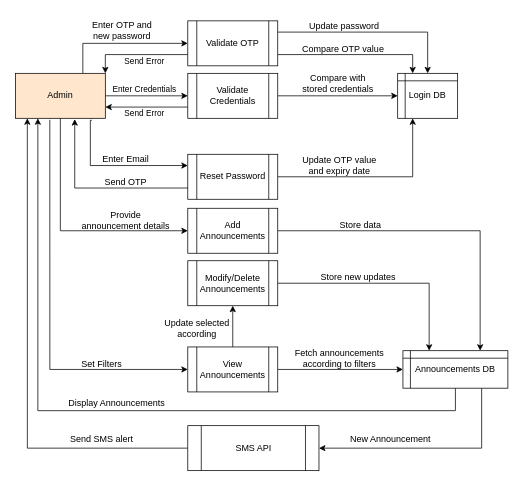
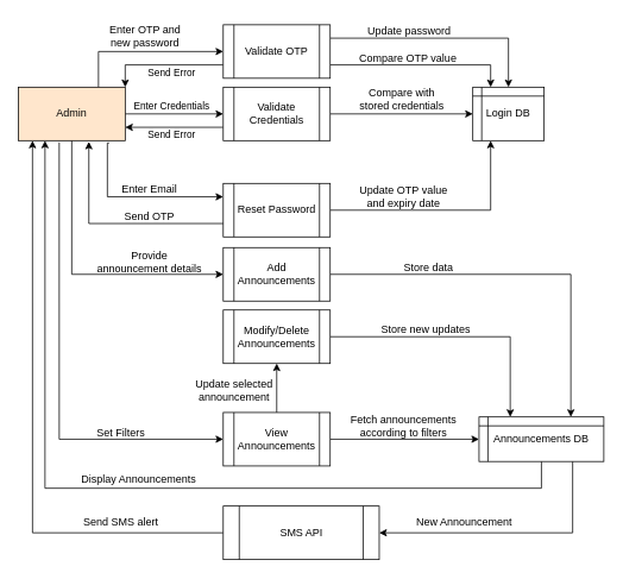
  <mxCell id="0" />
  <mxCell id="1" parent="0" />
  <mxCell id="2" value="" style="edgeStyle=orthogonalEdgeStyle;rounded=0;orthogonalLoop=1;jettySize=auto;html=1;" parent="1" source="8" target="11" edge="1"><mxGeometry relative="1" as="geometry" /></mxCell>
  <mxCell id="3" value="Enter Credentials" style="edgeLabel;html=1;align=center;verticalAlign=middle;resizable=0;points=[];" parent="2" vertex="1" connectable="0"><mxGeometry x="-0.208" relative="1" as="geometry"><mxPoint x="7" y="-10" as="offset" /></mxGeometry></mxCell>
  <mxCell id="4" style="edgeStyle=orthogonalEdgeStyle;rounded=0;orthogonalLoop=1;jettySize=auto;html=1;exitX=0.85;exitY=1.044;exitDx=0;exitDy=0;entryX=0;entryY=0.25;entryDx=0;entryDy=0;exitPerimeter=0;" parent="1" source="8" target="15" edge="1"><mxGeometry relative="1" as="geometry"><Array as="points"><mxPoint x="120" y="160" /><mxPoint x="120" y="220" /></Array></mxGeometry></mxCell>
  <mxCell id="5" style="edgeStyle=orthogonalEdgeStyle;rounded=0;orthogonalLoop=1;jettySize=auto;html=1;exitX=0.75;exitY=0;exitDx=0;exitDy=0;entryX=0;entryY=0.5;entryDx=0;entryDy=0;" parent="1" source="8" target="21" edge="1"><mxGeometry relative="1" as="geometry" /></mxCell>
  <mxCell id="6" style="edgeStyle=orthogonalEdgeStyle;rounded=0;orthogonalLoop=1;jettySize=auto;html=1;exitX=0.383;exitY=1.033;exitDx=0;exitDy=0;entryX=0;entryY=0.5;entryDx=0;entryDy=0;exitPerimeter=0;" parent="1" source="8" target="31" edge="1"><mxGeometry relative="1" as="geometry"><Array as="points"><mxPoint x="66" y="492" /></Array></mxGeometry></mxCell>
  <mxCell id="7" style="edgeStyle=orthogonalEdgeStyle;rounded=0;orthogonalLoop=1;jettySize=auto;html=1;entryX=0;entryY=0.5;entryDx=0;entryDy=0;exitX=0.5;exitY=1;exitDx=0;exitDy=0;" edge="1" parent="1" source="8" target="43"><mxGeometry relative="1" as="geometry" /></mxCell>
  <mxCell id="8" value="Admin" style="rounded=0;whiteSpace=wrap;html=1;fillColor=#ffe6cc;" parent="1" vertex="1"><mxGeometry x="20" y="97" width="120" height="60" as="geometry" /></mxCell>
  <mxCell id="9" style="edgeStyle=orthogonalEdgeStyle;rounded=0;orthogonalLoop=1;jettySize=auto;html=1;exitX=1;exitY=0.5;exitDx=0;exitDy=0;entryX=0;entryY=0.5;entryDx=0;entryDy=0;" parent="1" source="11" target="12" edge="1"><mxGeometry relative="1" as="geometry" /></mxCell>
  <mxCell id="10" style="edgeStyle=orthogonalEdgeStyle;rounded=0;orthogonalLoop=1;jettySize=auto;html=1;exitX=0;exitY=0.75;exitDx=0;exitDy=0;entryX=1;entryY=0.75;entryDx=0;entryDy=0;" parent="1" source="11" target="8" edge="1"><mxGeometry relative="1" as="geometry" /></mxCell>
  <mxCell id="11" value="Validate Credentials" style="shape=process;whiteSpace=wrap;html=1;backgroundOutline=1;rounded=0;" parent="1" vertex="1"><mxGeometry x="250" y="97" width="120" height="60" as="geometry" /></mxCell>
  <mxCell id="12" value="Login DB" style="shape=internalStorage;whiteSpace=wrap;html=1;backgroundOutline=1;dx=10;dy=10;" parent="1" vertex="1"><mxGeometry x="530" y="97" width="80" height="60" as="geometry" /></mxCell>
  <mxCell id="13" value="Compare with &lt;br&gt;stored credentials" style="text;html=1;align=center;verticalAlign=middle;resizable=0;points=[];autosize=1;strokeColor=none;fillColor=none;" parent="1" vertex="1"><mxGeometry x="390" y="91" width="120" height="40" as="geometry" /></mxCell>
  <mxCell id="14" style="edgeStyle=orthogonalEdgeStyle;rounded=0;orthogonalLoop=1;jettySize=auto;html=1;exitX=1;exitY=0.5;exitDx=0;exitDy=0;entryX=0.25;entryY=1;entryDx=0;entryDy=0;" parent="1" source="15" target="12" edge="1"><mxGeometry relative="1" as="geometry"><mxPoint x="550" y="177" as="targetPoint" /></mxGeometry></mxCell>
  <mxCell id="15" value="Reset Password" style="shape=process;whiteSpace=wrap;html=1;backgroundOutline=1;rounded=0;" parent="1" vertex="1"><mxGeometry x="250" y="205" width="120" height="60" as="geometry" /></mxCell>
  <mxCell id="16" value="Update OTP value &lt;br&gt;and expiry date" style="text;html=1;align=center;verticalAlign=middle;resizable=0;points=[];autosize=1;strokeColor=none;fillColor=none;" parent="1" vertex="1"><mxGeometry x="392" y="200" width="120" height="40" as="geometry" /></mxCell>
  <mxCell id="17" style="edgeStyle=orthogonalEdgeStyle;rounded=0;orthogonalLoop=1;jettySize=auto;html=1;exitX=1;exitY=0.25;exitDx=0;exitDy=0;entryX=0.5;entryY=0;entryDx=0;entryDy=0;" parent="1" source="21" target="12" edge="1"><mxGeometry relative="1" as="geometry" /></mxCell>
  <mxCell id="18" style="edgeStyle=orthogonalEdgeStyle;rounded=0;orthogonalLoop=1;jettySize=auto;html=1;exitX=1;exitY=0.75;exitDx=0;exitDy=0;entryX=0.25;entryY=0;entryDx=0;entryDy=0;" parent="1" source="21" target="12" edge="1"><mxGeometry relative="1" as="geometry" /></mxCell>
  <mxCell id="19" style="edgeStyle=orthogonalEdgeStyle;rounded=0;orthogonalLoop=1;jettySize=auto;html=1;exitX=0;exitY=0.75;exitDx=0;exitDy=0;entryX=1;entryY=0;entryDx=0;entryDy=0;" parent="1" source="21" target="8" edge="1"><mxGeometry relative="1" as="geometry" /></mxCell>
  <mxCell id="20" value="Send Error" style="edgeLabel;html=1;align=center;verticalAlign=middle;resizable=0;points=[];" parent="19" vertex="1" connectable="0"><mxGeometry x="0.16" y="3" relative="1" as="geometry"><mxPoint x="19" y="5" as="offset" /></mxGeometry></mxCell>
  <mxCell id="21" value="Validate OTP" style="shape=process;whiteSpace=wrap;html=1;backgroundOutline=1;rounded=0;" parent="1" vertex="1"><mxGeometry x="250" y="27" width="120" height="60" as="geometry" /></mxCell>
  <mxCell id="22" style="edgeStyle=orthogonalEdgeStyle;rounded=0;orthogonalLoop=1;jettySize=auto;html=1;exitX=0;exitY=0.75;exitDx=0;exitDy=0;entryX=0.66;entryY=1.019;entryDx=0;entryDy=0;entryPerimeter=0;" parent="1" source="15" target="8" edge="1"><mxGeometry relative="1" as="geometry" /></mxCell>
  <mxCell id="23" value="Send OTP" style="text;html=1;align=center;verticalAlign=middle;resizable=0;points=[];autosize=1;strokeColor=none;fillColor=none;" parent="1" vertex="1"><mxGeometry x="127" y="227" width="80" height="30" as="geometry" /></mxCell>
  <mxCell id="24" value="Enter Email" style="text;html=1;align=center;verticalAlign=middle;resizable=0;points=[];autosize=1;strokeColor=none;fillColor=none;" parent="1" vertex="1"><mxGeometry x="122" y="197" width="90" height="30" as="geometry" /></mxCell>
  <mxCell id="25" value="Enter OTP and &lt;br&gt;new password" style="text;html=1;align=center;verticalAlign=middle;resizable=0;points=[];autosize=1;strokeColor=none;fillColor=none;" parent="1" vertex="1"><mxGeometry x="112" y="20" width="100" height="40" as="geometry" /></mxCell>
  <mxCell id="26" value="Update password&amp;nbsp;" style="text;html=1;align=center;verticalAlign=middle;resizable=0;points=[];autosize=1;strokeColor=none;fillColor=none;" parent="1" vertex="1"><mxGeometry x="400" y="20" width="120" height="30" as="geometry" /></mxCell>
  <mxCell id="27" value="Compare OTP value" style="text;html=1;align=center;verticalAlign=middle;resizable=0;points=[];autosize=1;strokeColor=none;fillColor=none;" parent="1" vertex="1"><mxGeometry x="392" y="50" width="130" height="30" as="geometry" /></mxCell>
  <mxCell id="28" value="Send Error" style="edgeLabel;html=1;align=center;verticalAlign=middle;resizable=0;points=[];" parent="1" vertex="1" connectable="0"><mxGeometry x="191.999" y="150" as="geometry" /></mxCell>
  <mxCell id="29" style="edgeStyle=orthogonalEdgeStyle;rounded=0;orthogonalLoop=1;jettySize=auto;html=1;exitX=1;exitY=0.5;exitDx=0;exitDy=0;entryX=0;entryY=0.5;entryDx=0;entryDy=0;" parent="1" source="31" target="35" edge="1"><mxGeometry relative="1" as="geometry" /></mxCell>
  <mxCell id="30" style="edgeStyle=orthogonalEdgeStyle;rounded=0;orthogonalLoop=1;jettySize=auto;html=1;entryX=0.5;entryY=1;entryDx=0;entryDy=0;" edge="1" parent="1" source="31" target="45"><mxGeometry relative="1" as="geometry" /></mxCell>
  <mxCell id="31" value="View Announcements" style="shape=process;whiteSpace=wrap;html=1;backgroundOutline=1;rounded=0;" parent="1" vertex="1"><mxGeometry x="250" y="462" width="120" height="60" as="geometry" /></mxCell>
  <mxCell id="32" value="Set Filters" style="text;html=1;align=center;verticalAlign=middle;resizable=0;points=[];autosize=1;strokeColor=none;fillColor=none;" parent="1" vertex="1"><mxGeometry x="95" y="470" width="80" height="30" as="geometry" /></mxCell>
  <mxCell id="33" style="edgeStyle=orthogonalEdgeStyle;rounded=0;orthogonalLoop=1;jettySize=auto;html=1;exitX=0.5;exitY=1;exitDx=0;exitDy=0;entryX=0.25;entryY=1;entryDx=0;entryDy=0;" parent="1" source="35" target="8" edge="1"><mxGeometry relative="1" as="geometry"><mxPoint x="50" y="197" as="targetPoint" /><Array as="points"><mxPoint x="607" y="547" /><mxPoint x="50" y="547" /></Array></mxGeometry></mxCell>
  <mxCell id="34" style="edgeStyle=orthogonalEdgeStyle;rounded=0;orthogonalLoop=1;jettySize=auto;html=1;exitX=0.75;exitY=1;exitDx=0;exitDy=0;entryX=1;entryY=0.5;entryDx=0;entryDy=0;" parent="1" source="35" target="39" edge="1"><mxGeometry relative="1" as="geometry"><mxPoint x="405" y="622" as="targetPoint" /></mxGeometry></mxCell>
  <mxCell id="35" value="Announcements DB" style="shape=internalStorage;whiteSpace=wrap;html=1;backgroundOutline=1;dx=10;dy=10;" parent="1" vertex="1"><mxGeometry x="537" y="467" width="140" height="50" as="geometry" /></mxCell>
  <mxCell id="36" value="Display Announcements" style="text;html=1;align=center;verticalAlign=middle;resizable=0;points=[];autosize=1;strokeColor=none;fillColor=none;" parent="1" vertex="1"><mxGeometry x="80" y="522" width="150" height="30" as="geometry" /></mxCell>
  <mxCell id="37" value="Fetch announcements &lt;br&gt;according to filters" style="text;html=1;align=center;verticalAlign=middle;resizable=0;points=[];autosize=1;strokeColor=none;fillColor=none;" parent="1" vertex="1"><mxGeometry x="382" y="457" width="140" height="40" as="geometry" /></mxCell>
  <mxCell id="38" style="edgeStyle=orthogonalEdgeStyle;rounded=0;orthogonalLoop=1;jettySize=auto;html=1;exitX=0;exitY=0.5;exitDx=0;exitDy=0;entryX=0.133;entryY=1;entryDx=0;entryDy=0;entryPerimeter=0;" parent="1" source="39" target="8" edge="1"><mxGeometry relative="1" as="geometry"><mxPoint x="30" y="167" as="targetPoint" /><Array as="points"><mxPoint x="36" y="597" /></Array></mxGeometry></mxCell>
  <mxCell id="39" value="SMS API" style="shape=process;whiteSpace=wrap;html=1;backgroundOutline=1;rounded=0;" parent="1" vertex="1"><mxGeometry x="250" y="567" width="175" height="60" as="geometry" /></mxCell>
  <mxCell id="40" value="New Announcement" style="text;html=1;align=center;verticalAlign=middle;resizable=0;points=[];autosize=1;strokeColor=none;fillColor=none;" parent="1" vertex="1"><mxGeometry x="455" y="570" width="130" height="30" as="geometry" /></mxCell>
  <mxCell id="41" value="Send SMS alert" style="text;html=1;align=center;verticalAlign=middle;resizable=0;points=[];autosize=1;strokeColor=none;fillColor=none;" parent="1" vertex="1"><mxGeometry x="80" y="570" width="110" height="30" as="geometry" /></mxCell>
  <mxCell id="42" style="edgeStyle=orthogonalEdgeStyle;rounded=0;orthogonalLoop=1;jettySize=auto;html=1;exitX=1;exitY=0.5;exitDx=0;exitDy=0;" edge="1" parent="1" source="43" target="35"><mxGeometry relative="1" as="geometry"><Array as="points"><mxPoint x="640" y="307" /></Array></mxGeometry></mxCell>
  <mxCell id="43" value="Add Announcements&lt;span style=&quot;color: rgba(0, 0, 0, 0); font-family: monospace; font-size: 0px; text-align: start; text-wrap: nowrap;&quot;&gt;%3CmxGraphModel%3E%3Croot%3E%3CmxCell%20id%3D%220%22%2F%3E%3CmxCell%20id%3D%221%22%20parent%3D%220%22%2F%3E%3CmxCell%20id%3D%222%22%20value%3D%22Reset%20Password%22%20style%3D%22shape%3Dprocess%3BwhiteSpace%3Dwrap%3Bhtml%3D1%3BbackgroundOutline%3D1%3Brounded%3D0%3B%22%20vertex%3D%221%22%20parent%3D%221%22%3E%3CmxGeometry%20x%3D%22350%22%20y%3D%22198%22%20width%3D%22120%22%20height%3D%2260%22%20as%3D%22geometry%22%2F%3E%3C%2FmxCell%3E%3C%2Froot%3E%3C%2FmxGraphModel%3Es&lt;/span&gt;" style="shape=process;whiteSpace=wrap;html=1;backgroundOutline=1;rounded=0;" vertex="1" parent="1"><mxGeometry x="250" y="277" width="120" height="60" as="geometry" /></mxCell>
  <mxCell id="44" style="edgeStyle=orthogonalEdgeStyle;rounded=0;orthogonalLoop=1;jettySize=auto;html=1;exitX=1;exitY=0.5;exitDx=0;exitDy=0;entryX=0.25;entryY=0;entryDx=0;entryDy=0;" edge="1" parent="1" source="45" target="35"><mxGeometry relative="1" as="geometry" /></mxCell>
  <mxCell id="45" value="Modify/Delete Announcements" style="shape=process;whiteSpace=wrap;html=1;backgroundOutline=1;rounded=0;" vertex="1" parent="1"><mxGeometry x="250" y="347" width="120" height="60" as="geometry" /></mxCell>
  <mxCell id="46" value="Provide &lt;br&gt;announcement details" style="text;html=1;align=center;verticalAlign=middle;resizable=0;points=[];autosize=1;strokeColor=none;fillColor=none;" vertex="1" parent="1"><mxGeometry x="97" y="273" width="140" height="40" as="geometry" /></mxCell>
  <mxCell id="47" value="Store data" style="text;html=1;align=center;verticalAlign=middle;resizable=0;points=[];autosize=1;strokeColor=none;fillColor=none;" vertex="1" parent="1"><mxGeometry x="440" y="285" width="80" height="30" as="geometry" /></mxCell>
- <mxCell id="48" value="Update selected &lt;br&gt;according" style="text;html=1;align=center;verticalAlign=middle;resizable=0;points=[];autosize=1;strokeColor=none;fillColor=none;" vertex="1" parent="1"><mxGeometry x="207" y="417" width="110" height="40" as="geometry" /></mxCell>
+ <mxCell id="48" value="Update selected &lt;br&gt;announcement" style="text;html=1;align=center;verticalAlign=middle;resizable=0;points=[];autosize=1;strokeColor=none;fillColor=none;" vertex="1" parent="1"><mxGeometry x="207" y="417" width="110" height="40" as="geometry" /></mxCell>
  <mxCell id="49" value="Store new updates" style="text;html=1;align=center;verticalAlign=middle;resizable=0;points=[];autosize=1;strokeColor=none;fillColor=none;" vertex="1" parent="1"><mxGeometry x="417" y="354" width="120" height="30" as="geometry" /></mxCell>
